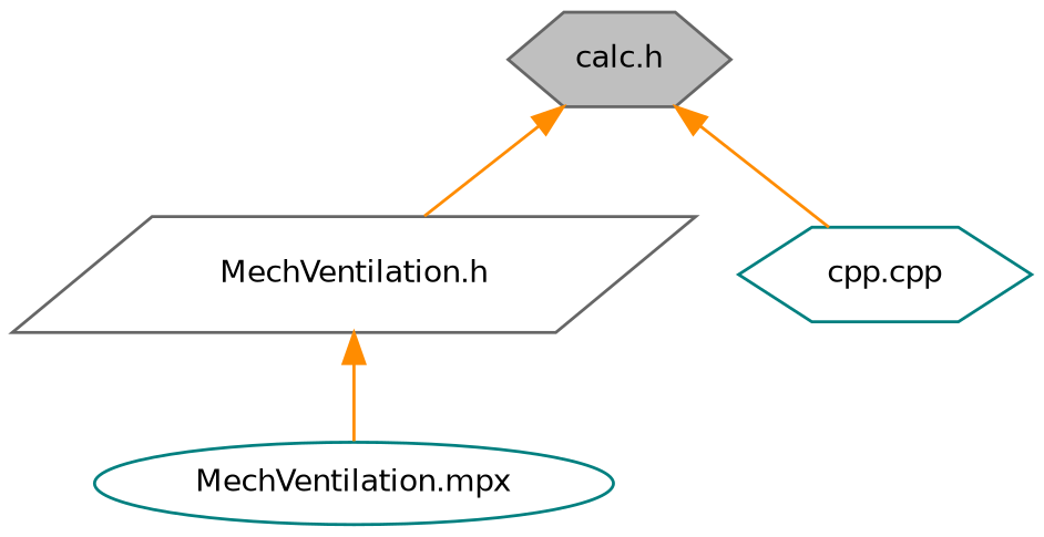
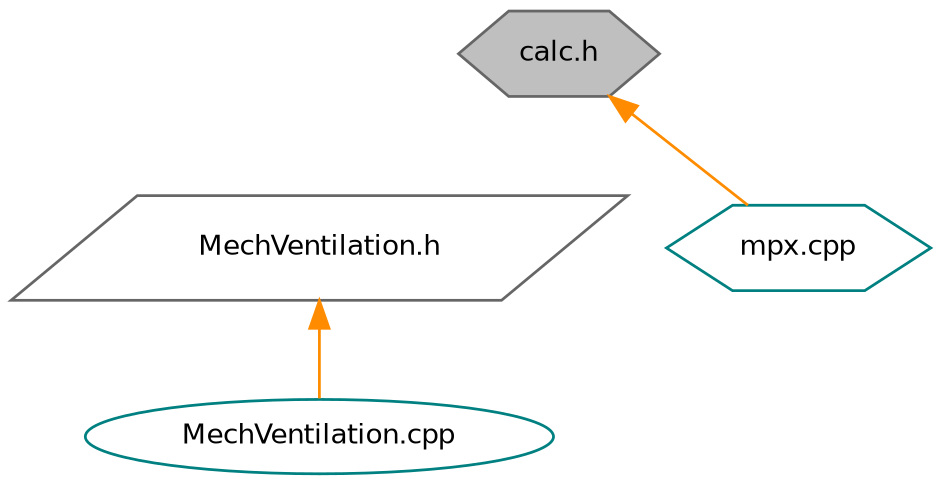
  digraph {
    fontname="DejaVu Sans"
    node [color=gray40 fillcolor=white fontname="DejaVu Sans" fontsize=10 shape=hexagon style=filled]
    edge [color=darkorange dir=back fontname="DejaVu Sans" fontsize=10 labelfontname=Helvetica labelfontsize=10 style=solid]
    n1 [fillcolor=grey75 fontcolor=black height=0.2 label="calc.h" width=0.4]
    n2 [height=0.2 label="MechVentilation.h" shape=parallelogram width=0.4]
-   n3 [color=teal height=0.2 label="cpp.cpp" width=0.4]
-   n4 [color=teal height=0.2 label="MechVentilation.mpx" shape=ellipse width=0.4]
-   n1 -> n2
+   n3 [color=teal height=0.2 label="mpx.cpp" width=0.4]
+   n4 [color=teal height=0.2 label="MechVentilation.cpp" shape=ellipse width=0.4]
    n1 -> n3
    n2 -> n4
  }
